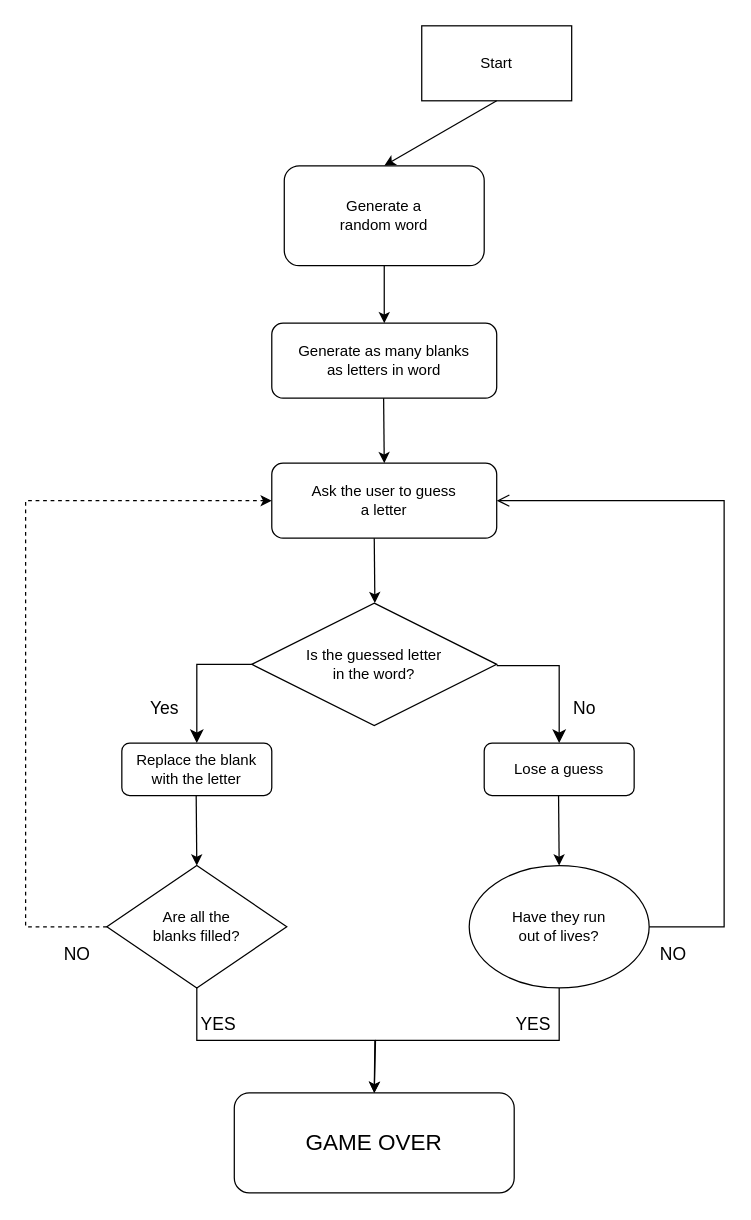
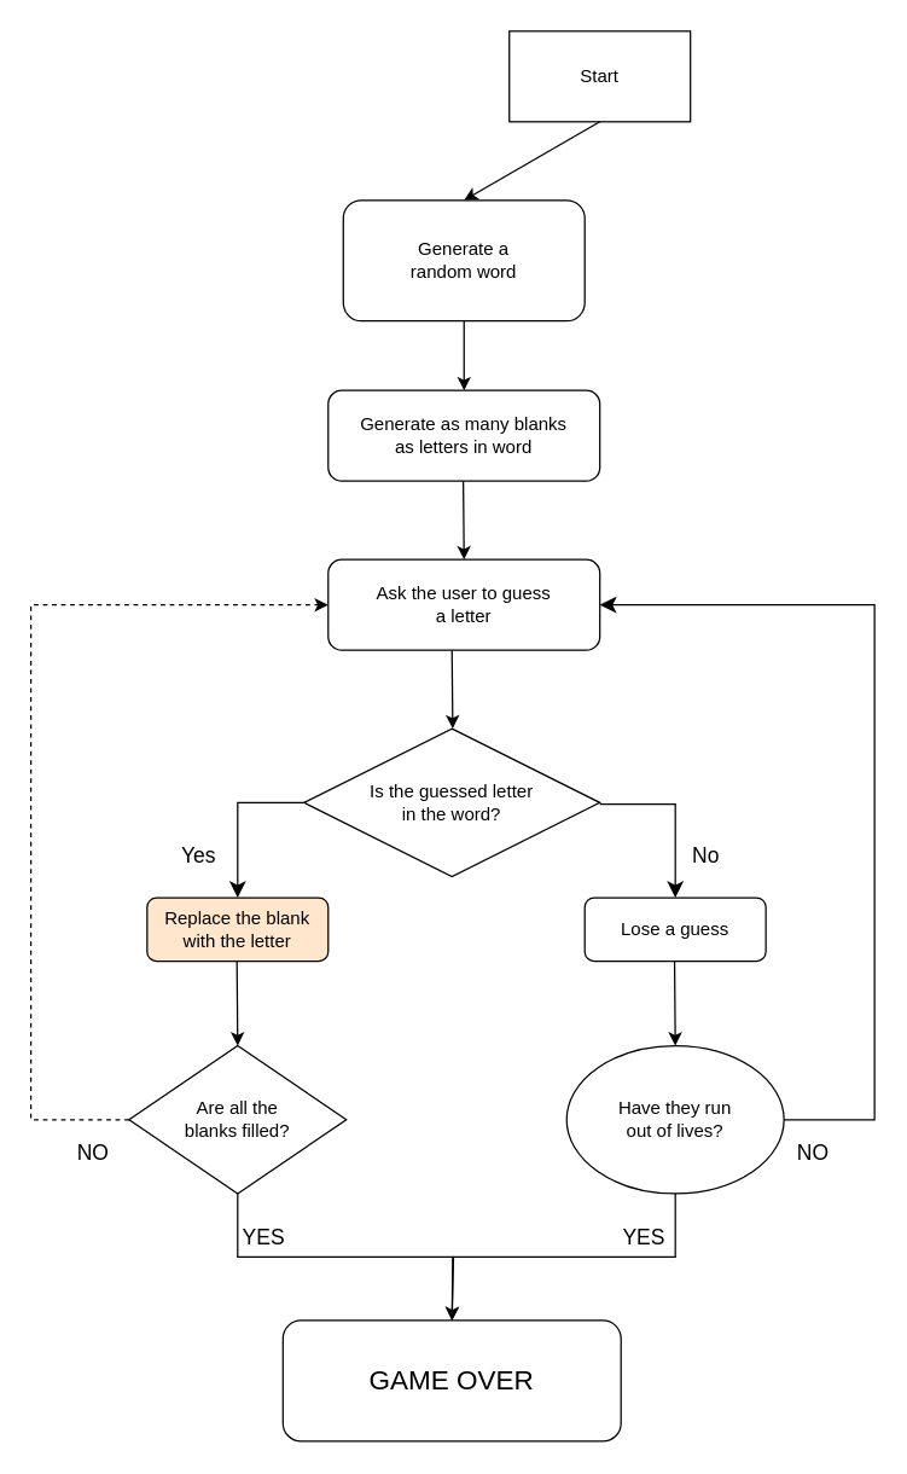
  <mxCell id="0" />
  <mxCell id="1" parent="0" />
  <mxCell id="2" value="Start" style="rounded=0;whiteSpace=wrap;html=1;" vertex="1" parent="1"><mxGeometry x="337" y="20" width="120" height="60" as="geometry" /></mxCell>
  <mxCell id="3" value="" style="endArrow=classic;html=1;rounded=0;exitX=0.5;exitY=1;exitDx=0;exitDy=0;" edge="1" parent="1" source="2"><mxGeometry width="50" height="50" relative="1" as="geometry"><mxPoint x="307" y="150" as="sourcePoint" /><mxPoint x="307" y="132" as="targetPoint" /></mxGeometry></mxCell>
  <mxCell id="4" value="Generate a&lt;br&gt;random word" style="rounded=1;whiteSpace=wrap;html=1;" vertex="1" parent="1"><mxGeometry x="227" y="132" width="160" height="80" as="geometry" /></mxCell>
  <mxCell id="5" value="" style="endArrow=classic;html=1;rounded=0;exitX=0.5;exitY=1;exitDx=0;exitDy=0;" edge="1" parent="1" source="4"><mxGeometry width="50" height="50" relative="1" as="geometry"><mxPoint x="297" y="272" as="sourcePoint" /><mxPoint x="307" y="258" as="targetPoint" /></mxGeometry></mxCell>
  <mxCell id="6" value="Generate as many blanks&lt;br&gt;as letters in word" style="rounded=1;whiteSpace=wrap;html=1;" vertex="1" parent="1"><mxGeometry x="217" y="258" width="180" height="60" as="geometry" /></mxCell>
  <mxCell id="7" value="" style="endArrow=classic;html=1;rounded=0;exitX=0.5;exitY=1;exitDx=0;exitDy=0;" edge="1" parent="1"><mxGeometry width="50" height="50" relative="1" as="geometry"><mxPoint x="306.5" y="318" as="sourcePoint" /><mxPoint x="307" y="370" as="targetPoint" /></mxGeometry></mxCell>
  <mxCell id="8" value="Ask the user to guess&lt;br&gt;a letter" style="rounded=1;whiteSpace=wrap;html=1;" vertex="1" parent="1"><mxGeometry x="217" y="370" width="180" height="60" as="geometry" /></mxCell>
  <mxCell id="9" value="" style="endArrow=classic;html=1;rounded=0;exitX=0.5;exitY=1;exitDx=0;exitDy=0;" edge="1" parent="1"><mxGeometry width="50" height="50" relative="1" as="geometry"><mxPoint x="299" y="430" as="sourcePoint" /><mxPoint x="299.5" y="482" as="targetPoint" /></mxGeometry></mxCell>
  <mxCell id="10" value="Is the guessed letter &lt;br&gt;in the word?" style="rhombus;whiteSpace=wrap;html=1;" vertex="1" parent="1"><mxGeometry x="201" y="482" width="196" height="98" as="geometry" /></mxCell>
  <mxCell id="11" value="&lt;font style=&quot;font-size: 14px;&quot;&gt;No&lt;/font&gt;" style="edgeStyle=segmentEdgeStyle;endArrow=classic;html=1;curved=0;rounded=0;endSize=8;startSize=8;strokeWidth=1;jumpSize=6;" edge="1" parent="1"><mxGeometry x="0.5" y="20" width="50" height="50" relative="1" as="geometry"><mxPoint x="397" y="532" as="sourcePoint" /><mxPoint x="447" y="594" as="targetPoint" /><mxPoint as="offset" /></mxGeometry></mxCell>
  <mxCell id="12" value="Lose a guess" style="rounded=1;whiteSpace=wrap;html=1;" vertex="1" parent="1"><mxGeometry x="387" y="594" width="120" height="42" as="geometry" /></mxCell>
  <mxCell id="13" value="&lt;font style=&quot;font-size: 14px;&quot;&gt;Yes&lt;/font&gt;" style="edgeStyle=segmentEdgeStyle;endArrow=classic;html=1;curved=0;rounded=0;endSize=8;startSize=8;strokeWidth=1;jumpSize=6;exitX=0;exitY=0.5;exitDx=0;exitDy=0;" edge="1" parent="1" source="10"><mxGeometry x="0.477" y="-26" width="50" height="50" relative="1" as="geometry"><mxPoint x="107" y="532" as="sourcePoint" /><mxPoint x="157" y="594" as="targetPoint" /><mxPoint as="offset" /></mxGeometry></mxCell>
- <mxCell id="14" value="Replace the blank&lt;br&gt;with the letter" style="rounded=1;whiteSpace=wrap;html=1;" vertex="1" parent="1"><mxGeometry x="97" y="594" width="120" height="42" as="geometry" /></mxCell>
+ <mxCell id="14" value="Replace the blank&lt;br&gt;with the letter" style="rounded=1;whiteSpace=wrap;html=1;fillColor=#ffe6cc;" vertex="1" parent="1"><mxGeometry x="97" y="594" width="120" height="42" as="geometry" /></mxCell>
  <mxCell id="15" value="" style="endArrow=classic;html=1;rounded=0;exitX=0.5;exitY=1;exitDx=0;exitDy=0;entryX=0.5;entryY=0;entryDx=0;entryDy=0;" edge="1" parent="1" target="21"><mxGeometry width="50" height="50" relative="1" as="geometry"><mxPoint x="156.5" y="636" as="sourcePoint" /><mxPoint x="157" y="688" as="targetPoint" /></mxGeometry></mxCell>
  <mxCell id="16" value="" style="endArrow=classic;html=1;rounded=0;exitX=0.5;exitY=1;exitDx=0;exitDy=0;entryX=0.5;entryY=0;entryDx=0;entryDy=0;" edge="1" parent="1" target="24"><mxGeometry width="50" height="50" relative="1" as="geometry"><mxPoint x="446.5" y="636" as="sourcePoint" /><mxPoint x="447" y="688" as="targetPoint" /></mxGeometry></mxCell>
  <mxCell id="17" style="edgeStyle=orthogonalEdgeStyle;rounded=0;orthogonalLoop=1;jettySize=auto;html=1;exitX=0.5;exitY=1;exitDx=0;exitDy=0;" edge="1" parent="1" source="21"><mxGeometry relative="1" as="geometry"><mxPoint x="299" y="874" as="targetPoint" /></mxGeometry></mxCell>
  <mxCell id="18" value="&lt;font style=&quot;font-size: 14px;&quot;&gt;YES&lt;/font&gt;" style="edgeLabel;html=1;align=center;verticalAlign=middle;resizable=0;points=[];" vertex="1" connectable="0" parent="17"><mxGeometry x="-0.832" y="2" relative="1" as="geometry"><mxPoint x="14" y="9" as="offset" /></mxGeometry></mxCell>
  <mxCell id="19" style="edgeStyle=orthogonalEdgeStyle;rounded=0;orthogonalLoop=1;jettySize=auto;html=1;exitX=0;exitY=0.5;exitDx=0;exitDy=0;entryX=0;entryY=0.5;entryDx=0;entryDy=0;dashed=1;" edge="1" parent="1" source="21" target="8"><mxGeometry relative="1" as="geometry"><mxPoint x="19" y="398" as="targetPoint" /><Array as="points"><mxPoint x="20" y="741" /><mxPoint x="20" y="400" /></Array></mxGeometry></mxCell>
  <mxCell id="20" value="&lt;font style=&quot;font-size: 14px;&quot;&gt;NO&lt;/font&gt;" style="edgeLabel;html=1;align=center;verticalAlign=middle;resizable=0;points=[];" vertex="1" connectable="0" parent="19"><mxGeometry x="-0.917" y="2" relative="1" as="geometry"><mxPoint y="19" as="offset" /></mxGeometry></mxCell>
  <mxCell id="21" value="Are all the &lt;br&gt;blanks filled?" style="rhombus;whiteSpace=wrap;html=1;" vertex="1" parent="1"><mxGeometry x="85" y="692" width="144" height="98" as="geometry" /></mxCell>
  <mxCell id="22" style="edgeStyle=orthogonalEdgeStyle;rounded=0;orthogonalLoop=1;jettySize=auto;html=1;exitX=0.5;exitY=1;exitDx=0;exitDy=0;" edge="1" parent="1" source="24"><mxGeometry relative="1" as="geometry"><mxPoint x="299" y="874" as="targetPoint" /><Array as="points"><mxPoint x="447" y="832" /><mxPoint x="300" y="832" /></Array></mxGeometry></mxCell>
  <mxCell id="23" value="&lt;font style=&quot;font-size: 14px;&quot;&gt;YES&lt;/font&gt;" style="edgeLabel;html=1;align=center;verticalAlign=middle;resizable=0;points=[];" vertex="1" connectable="0" parent="22"><mxGeometry x="-0.809" y="-3" relative="1" as="geometry"><mxPoint x="-19" y="6" as="offset" /></mxGeometry></mxCell>
  <mxCell id="24" value="Have they run &lt;br&gt;out of lives?" style="ellipse;whiteSpace=wrap;html=1;" vertex="1" parent="1"><mxGeometry x="375" y="692" width="144" height="98" as="geometry" /></mxCell>
- <mxCell id="25" value="" style="edgeStyle=segmentEdgeStyle;endArrow=open;html=1;curved=0;rounded=0;endSize=8;startSize=8;strokeWidth=1;jumpSize=6;exitX=1;exitY=0.5;exitDx=0;exitDy=0;entryX=1;entryY=0.5;entryDx=0;entryDy=0;" edge="1" parent="1" source="24" target="8"><mxGeometry x="0.477" y="-26" width="50" height="50" relative="1" as="geometry"><mxPoint x="609" y="748" as="sourcePoint" /><mxPoint x="565" y="412" as="targetPoint" /><mxPoint as="offset" /><Array as="points"><mxPoint x="579" y="741" /><mxPoint x="579" y="400" /></Array></mxGeometry></mxCell>
+ <mxCell id="25" value="" style="edgeStyle=segmentEdgeStyle;endArrow=classic;html=1;curved=0;rounded=0;endSize=8;startSize=8;strokeWidth=1;jumpSize=6;exitX=1;exitY=0.5;exitDx=0;exitDy=0;entryX=1;entryY=0.5;entryDx=0;entryDy=0;" edge="1" parent="1" source="24" target="8"><mxGeometry x="0.477" y="-26" width="50" height="50" relative="1" as="geometry"><mxPoint x="609" y="748" as="sourcePoint" /><mxPoint x="565" y="412" as="targetPoint" /><mxPoint as="offset" /><Array as="points"><mxPoint x="579" y="741" /><mxPoint x="579" y="400" /></Array></mxGeometry></mxCell>
  <mxCell id="26" value="&lt;font style=&quot;font-size: 14px;&quot;&gt;NO&lt;/font&gt;" style="edgeLabel;html=1;align=center;verticalAlign=middle;resizable=0;points=[];" vertex="1" connectable="0" parent="25"><mxGeometry x="-0.794" y="-4" relative="1" as="geometry"><mxPoint x="-46" y="21" as="offset" /></mxGeometry></mxCell>
  <mxCell id="27" value="&lt;font style=&quot;font-size: 18px;&quot;&gt;GAME OVER&lt;/font&gt;" style="rounded=1;whiteSpace=wrap;html=1;" vertex="1" parent="1"><mxGeometry x="187" y="874" width="224" height="80" as="geometry" /></mxCell>
